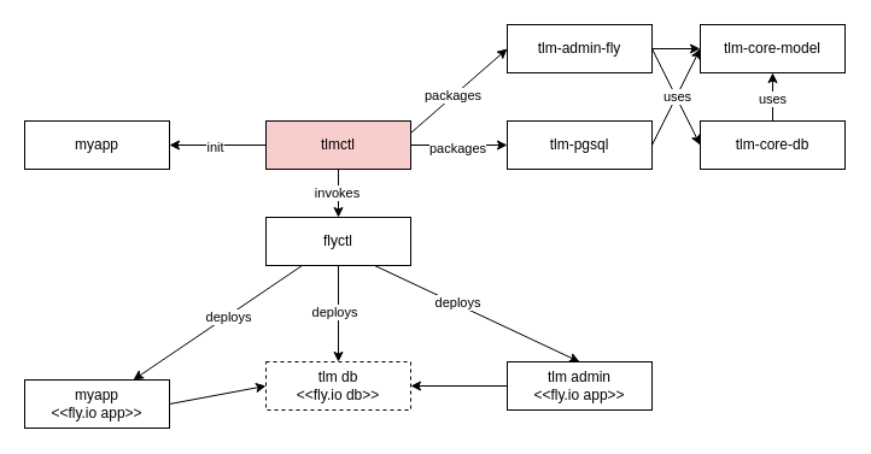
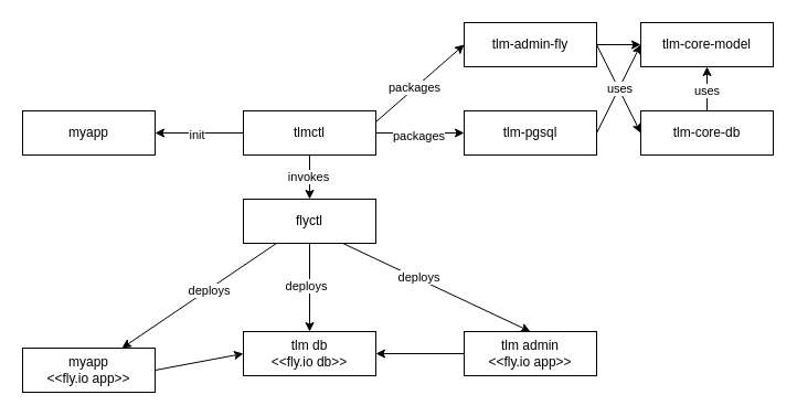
  <mxCell id="0" />
  <mxCell id="1" parent="0" />
  <mxCell id="2" style="edgeStyle=none;rounded=0;orthogonalLoop=1;jettySize=auto;html=1;exitX=1;exitY=0.5;exitDx=0;exitDy=0;entryX=0;entryY=0.5;entryDx=0;entryDy=0;" parent="1" source="27" target="32" edge="1"><mxGeometry relative="1" as="geometry" /></mxCell>
  <mxCell id="3" style="edgeStyle=none;rounded=0;orthogonalLoop=1;jettySize=auto;html=1;exitX=0;exitY=0.5;exitDx=0;exitDy=0;entryX=1;entryY=0.5;entryDx=0;entryDy=0;" parent="1" source="4" target="5" edge="1"><mxGeometry relative="1" as="geometry" /></mxCell>
  <mxCell id="4" value="tlm admin&lt;br&gt;&amp;lt;&amp;lt;fly.io app&amp;gt;&amp;gt;" style="rounded=0;whiteSpace=wrap;html=1;" parent="1" vertex="1"><mxGeometry x="420" y="300" width="120" height="40" as="geometry" /></mxCell>
- <mxCell id="5" value="tlm db&lt;br&gt;&amp;lt;&amp;lt;fly.io db&amp;gt;&amp;gt;" style="rounded=0;whiteSpace=wrap;html=1;dashed=1;" parent="1" vertex="1"><mxGeometry x="220" y="300" width="120" height="40" as="geometry" /></mxCell>
+ <mxCell id="5" value="tlm db&lt;br&gt;&amp;lt;&amp;lt;fly.io db&amp;gt;&amp;gt;" style="rounded=0;whiteSpace=wrap;html=1;" parent="1" vertex="1"><mxGeometry x="220" y="300" width="120" height="40" as="geometry" /></mxCell>
  <mxCell id="6" style="rounded=0;orthogonalLoop=1;jettySize=auto;html=1;exitX=0.75;exitY=1;exitDx=0;exitDy=0;entryX=0.5;entryY=0;entryDx=0;entryDy=0;" parent="1" source="12" target="4" edge="1"><mxGeometry relative="1" as="geometry" /></mxCell>
  <mxCell id="7" value="deploys" style="edgeLabel;html=1;align=center;verticalAlign=middle;resizable=0;points=[];" parent="6" vertex="1" connectable="0"><mxGeometry x="-0.2" y="2" relative="1" as="geometry"><mxPoint as="offset" /></mxGeometry></mxCell>
  <mxCell id="8" style="rounded=0;orthogonalLoop=1;jettySize=auto;html=1;exitX=0.5;exitY=1;exitDx=0;exitDy=0;entryX=0.5;entryY=0;entryDx=0;entryDy=0;" parent="1" source="12" target="5" edge="1"><mxGeometry relative="1" as="geometry" /></mxCell>
  <mxCell id="9" value="deploys" style="edgeLabel;html=1;align=center;verticalAlign=middle;resizable=0;points=[];" parent="8" vertex="1" connectable="0"><mxGeometry x="-0.048" y="-4" relative="1" as="geometry"><mxPoint as="offset" /></mxGeometry></mxCell>
  <mxCell id="10" style="edgeStyle=none;rounded=0;orthogonalLoop=1;jettySize=auto;html=1;exitX=0.25;exitY=1;exitDx=0;exitDy=0;entryX=0.75;entryY=0;entryDx=0;entryDy=0;" parent="1" source="12" target="29" edge="1"><mxGeometry relative="1" as="geometry" /></mxCell>
  <mxCell id="11" value="deploys" style="edgeLabel;html=1;align=center;verticalAlign=middle;resizable=0;points=[];" parent="10" vertex="1" connectable="0"><mxGeometry x="-0.117" relative="1" as="geometry"><mxPoint x="1" as="offset" /></mxGeometry></mxCell>
  <mxCell id="12" value="flyctl" style="rounded=0;whiteSpace=wrap;html=1;" parent="1" vertex="1"><mxGeometry x="220" y="180" width="120" height="40" as="geometry" /></mxCell>
  <mxCell id="13" style="rounded=0;orthogonalLoop=1;jettySize=auto;html=1;exitX=0.5;exitY=1;exitDx=0;exitDy=0;entryX=0.5;entryY=0;entryDx=0;entryDy=0;" parent="1" source="21" target="12" edge="1"><mxGeometry relative="1" as="geometry" /></mxCell>
  <mxCell id="14" value="invokes" style="edgeLabel;html=1;align=center;verticalAlign=middle;resizable=0;points=[];" parent="13" vertex="1" connectable="0"><mxGeometry x="-0.05" y="-2" relative="1" as="geometry"><mxPoint as="offset" /></mxGeometry></mxCell>
  <mxCell id="15" style="edgeStyle=none;rounded=0;orthogonalLoop=1;jettySize=auto;html=1;exitX=1;exitY=0.25;exitDx=0;exitDy=0;entryX=0;entryY=0.5;entryDx=0;entryDy=0;" parent="1" source="21" target="27" edge="1"><mxGeometry relative="1" as="geometry" /></mxCell>
  <mxCell id="16" value="packages" style="edgeLabel;html=1;align=center;verticalAlign=middle;resizable=0;points=[];" parent="15" vertex="1" connectable="0"><mxGeometry x="-0.108" y="1" relative="1" as="geometry"><mxPoint as="offset" /></mxGeometry></mxCell>
  <mxCell id="17" style="edgeStyle=none;rounded=0;orthogonalLoop=1;jettySize=auto;html=1;exitX=1;exitY=0.5;exitDx=0;exitDy=0;" parent="1" source="21" target="23" edge="1"><mxGeometry relative="1" as="geometry" /></mxCell>
  <mxCell id="18" value="packages" style="edgeLabel;html=1;align=center;verticalAlign=middle;resizable=0;points=[];" parent="17" vertex="1" connectable="0"><mxGeometry x="-0.05" y="-2" relative="1" as="geometry"><mxPoint as="offset" /></mxGeometry></mxCell>
  <mxCell id="19" style="edgeStyle=none;rounded=0;orthogonalLoop=1;jettySize=auto;html=1;exitX=0;exitY=0.5;exitDx=0;exitDy=0;entryX=1;entryY=0.5;entryDx=0;entryDy=0;" parent="1" source="21" target="33" edge="1"><mxGeometry relative="1" as="geometry" /></mxCell>
  <mxCell id="20" value="init" style="edgeLabel;html=1;align=center;verticalAlign=middle;resizable=0;points=[];" parent="19" vertex="1" connectable="0"><mxGeometry x="0.075" y="1" relative="1" as="geometry"><mxPoint as="offset" /></mxGeometry></mxCell>
- <mxCell id="21" value="tlmctl" style="rounded=0;whiteSpace=wrap;html=1;fillColor=#f8cecc;" parent="1" vertex="1"><mxGeometry x="220" y="100" width="120" height="40" as="geometry" /></mxCell>
+ <mxCell id="21" value="tlmctl" style="rounded=0;whiteSpace=wrap;html=1;" parent="1" vertex="1"><mxGeometry x="220" y="100" width="120" height="40" as="geometry" /></mxCell>
  <mxCell id="22" value="tlm-core-model" style="rounded=0;whiteSpace=wrap;html=1;" parent="1" vertex="1"><mxGeometry x="580" y="20" width="120" height="40" as="geometry" /></mxCell>
  <mxCell id="23" value="tlm-pgsql" style="rounded=0;whiteSpace=wrap;html=1;" parent="1" vertex="1"><mxGeometry x="420" y="100" width="120" height="40" as="geometry" /></mxCell>
  <mxCell id="24" style="edgeStyle=none;rounded=0;orthogonalLoop=1;jettySize=auto;html=1;exitX=1;exitY=0.5;exitDx=0;exitDy=0;entryX=0;entryY=0.5;entryDx=0;entryDy=0;" parent="1" source="23" target="22" edge="1"><mxGeometry relative="1" as="geometry" /></mxCell>
  <mxCell id="25" value="uses" style="edgeLabel;html=1;align=center;verticalAlign=middle;resizable=0;points=[];" parent="24" vertex="1" connectable="0"><mxGeometry x="-0.14" y="1" relative="1" as="geometry"><mxPoint x="4" y="-6" as="offset" /></mxGeometry></mxCell>
  <mxCell id="26" style="edgeStyle=none;rounded=0;orthogonalLoop=1;jettySize=auto;html=1;exitX=1;exitY=0.5;exitDx=0;exitDy=0;entryX=0;entryY=0.5;entryDx=0;entryDy=0;" parent="1" source="27" target="22" edge="1"><mxGeometry relative="1" as="geometry" /></mxCell>
  <mxCell id="27" value="tlm-admin-fly" style="rounded=0;whiteSpace=wrap;html=1;" parent="1" vertex="1"><mxGeometry x="420" y="20" width="120" height="40" as="geometry" /></mxCell>
  <mxCell id="28" style="edgeStyle=none;rounded=0;orthogonalLoop=1;jettySize=auto;html=1;exitX=1;exitY=0.5;exitDx=0;exitDy=0;entryX=0;entryY=0.5;entryDx=0;entryDy=0;" parent="1" source="29" target="5" edge="1"><mxGeometry relative="1" as="geometry" /></mxCell>
  <mxCell id="29" value="myapp&lt;br&gt;&amp;lt;&amp;lt;fly.io app&amp;gt;&amp;gt;" style="rounded=0;whiteSpace=wrap;html=1;" parent="1" vertex="1"><mxGeometry x="20" y="315" width="120" height="40" as="geometry" /></mxCell>
  <mxCell id="30" style="edgeStyle=none;rounded=0;orthogonalLoop=1;jettySize=auto;html=1;exitX=0.5;exitY=0;exitDx=0;exitDy=0;entryX=0.5;entryY=1;entryDx=0;entryDy=0;" parent="1" source="32" target="22" edge="1"><mxGeometry relative="1" as="geometry" /></mxCell>
  <mxCell id="31" value="uses" style="edgeLabel;html=1;align=center;verticalAlign=middle;resizable=0;points=[];" parent="30" vertex="1" connectable="0"><mxGeometry x="-0.05" y="1" relative="1" as="geometry"><mxPoint as="offset" /></mxGeometry></mxCell>
  <mxCell id="32" value="tlm-core-db" style="rounded=0;whiteSpace=wrap;html=1;" parent="1" vertex="1"><mxGeometry x="580" y="100" width="120" height="40" as="geometry" /></mxCell>
  <mxCell id="33" value="myapp" style="rounded=0;whiteSpace=wrap;html=1;" parent="1" vertex="1"><mxGeometry x="20" y="100" width="120" height="40" as="geometry" /></mxCell>
